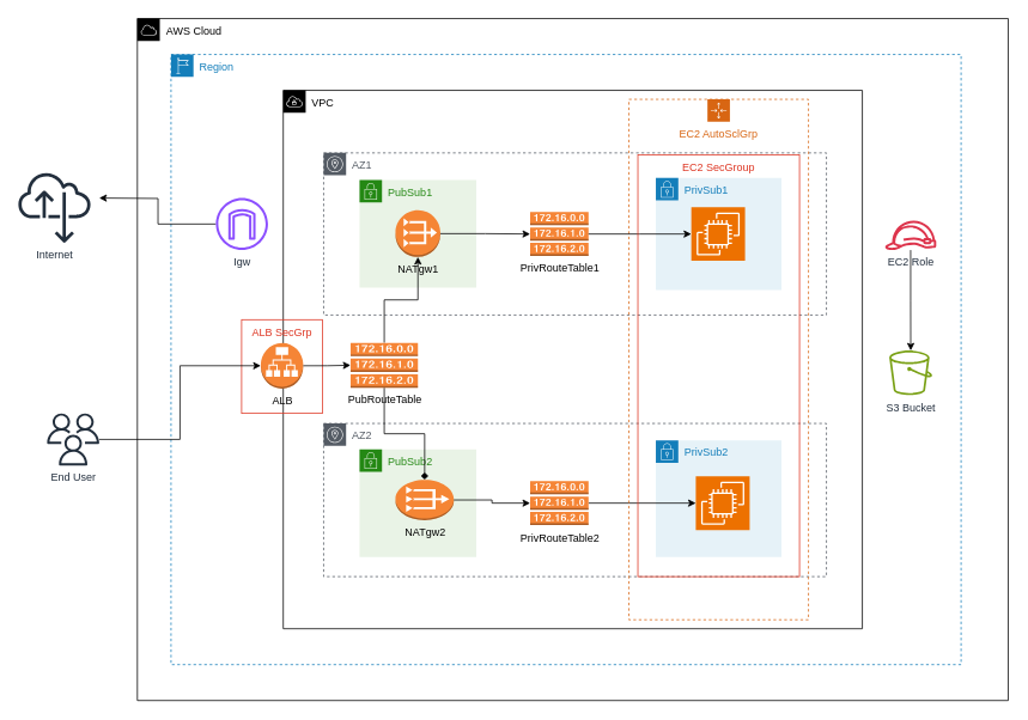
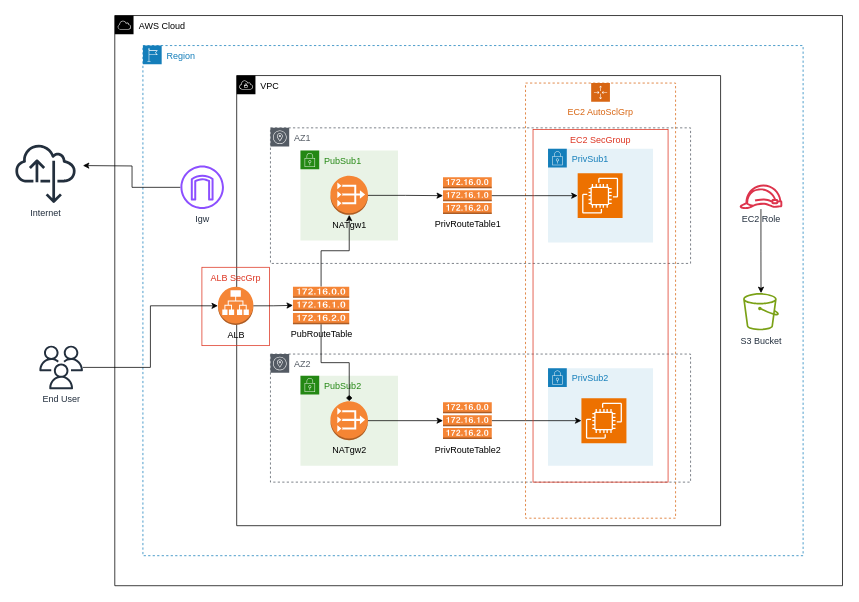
  <mxCell id="0" />
  <mxCell id="1" parent="0" />
  <mxCell id="2" value="AWS Cloud" style="sketch=0;outlineConnect=0;html=1;whiteSpace=wrap;fontSize=12;fontStyle=0;shape=mxgraph.aws4.group;grIcon=mxgraph.aws4.group_aws_cloud;fillColor=none;verticalAlign=top;align=left;spacingLeft=30;dashed=0;" parent="1" vertex="1"><mxGeometry x="152.5" y="20" width="970" height="760" as="geometry" /></mxCell>
  <mxCell id="3" value="VPC" style="sketch=0;outlineConnect=0;html=1;whiteSpace=wrap;fontSize=12;fontStyle=0;shape=mxgraph.aws4.group;grIcon=mxgraph.aws4.group_vpc;verticalAlign=top;align=left;spacingLeft=30;dashed=0;container=0;" parent="1" vertex="1"><mxGeometry x="315" y="100" width="645" height="600" as="geometry" /></mxCell>
  <mxCell id="4" value="AZ2" style="sketch=0;outlineConnect=0;gradientColor=none;html=1;whiteSpace=wrap;fontSize=12;fontStyle=0;shape=mxgraph.aws4.group;grIcon=mxgraph.aws4.group_availability_zone;strokeColor=#545B64;fillColor=none;verticalAlign=top;align=left;spacingLeft=30;fontColor=#545B64;dashed=1;movable=1;resizable=1;rotatable=1;deletable=1;editable=1;locked=0;connectable=1;" vertex="1" parent="1"><mxGeometry x="360" y="471.21" width="560" height="170.71" as="geometry" /></mxCell>
  <mxCell id="5" value="Region&lt;br&gt;" style="points=[[0,0],[0.25,0],[0.5,0],[0.75,0],[1,0],[1,0.25],[1,0.5],[1,0.75],[1,1],[0.75,1],[0.5,1],[0.25,1],[0,1],[0,0.75],[0,0.5],[0,0.25]];outlineConnect=0;gradientColor=none;html=1;whiteSpace=wrap;fontSize=12;fontStyle=0;container=0;pointerEvents=0;collapsible=0;recursiveResize=0;shape=mxgraph.aws4.group;grIcon=mxgraph.aws4.group_region;strokeColor=#147EBA;fillColor=none;verticalAlign=top;align=left;spacingLeft=30;fontColor=#147EBA;dashed=1;" parent="1" vertex="1"><mxGeometry x="190" y="60" width="880" height="680" as="geometry" /></mxCell>
  <mxCell id="6" value="AZ1" style="sketch=0;outlineConnect=0;gradientColor=none;html=1;whiteSpace=wrap;fontSize=12;fontStyle=0;shape=mxgraph.aws4.group;grIcon=mxgraph.aws4.group_availability_zone;strokeColor=#545B64;fillColor=none;verticalAlign=top;align=left;spacingLeft=30;fontColor=#545B64;dashed=1;movable=1;resizable=1;rotatable=1;deletable=1;editable=1;locked=0;connectable=1;" parent="1" vertex="1"><mxGeometry x="360" y="169.71" width="560" height="180.71" as="geometry" /></mxCell>
  <mxCell id="7" value="PubSub1" style="points=[[0,0],[0.25,0],[0.5,0],[0.75,0],[1,0],[1,0.25],[1,0.5],[1,0.75],[1,1],[0.75,1],[0.5,1],[0.25,1],[0,1],[0,0.75],[0,0.5],[0,0.25]];outlineConnect=0;gradientColor=none;html=1;whiteSpace=wrap;fontSize=12;fontStyle=0;container=1;pointerEvents=0;collapsible=0;recursiveResize=0;shape=mxgraph.aws4.group;grIcon=mxgraph.aws4.group_security_group;grStroke=0;strokeColor=#248814;fillColor=#E9F3E6;verticalAlign=top;align=left;spacingLeft=30;fontColor=#248814;dashed=0;" parent="1" vertex="1"><mxGeometry x="400" y="200" width="130" height="120" as="geometry" /></mxCell>
  <mxCell id="8" value="End User&lt;br&gt;" style="sketch=0;outlineConnect=0;fontColor=#232F3E;gradientColor=none;fillColor=#232F3D;strokeColor=none;dashed=0;verticalLabelPosition=bottom;verticalAlign=top;align=center;html=1;fontSize=12;fontStyle=0;aspect=fixed;pointerEvents=1;shape=mxgraph.aws4.users;" vertex="1" parent="1"><mxGeometry x="52" y="460" width="58" height="58" as="geometry" /></mxCell>
  <mxCell id="9" value="PubSub2" style="points=[[0,0],[0.25,0],[0.5,0],[0.75,0],[1,0],[1,0.25],[1,0.5],[1,0.75],[1,1],[0.75,1],[0.5,1],[0.25,1],[0,1],[0,0.75],[0,0.5],[0,0.25]];outlineConnect=0;gradientColor=none;html=1;whiteSpace=wrap;fontSize=12;fontStyle=0;container=1;pointerEvents=0;collapsible=0;recursiveResize=0;shape=mxgraph.aws4.group;grIcon=mxgraph.aws4.group_security_group;grStroke=0;strokeColor=#248814;fillColor=#E9F3E6;verticalAlign=top;align=left;spacingLeft=30;fontColor=#248814;dashed=0;" vertex="1" parent="1"><mxGeometry x="400" y="500" width="130" height="120" as="geometry" /></mxCell>
- <mxCell id="10" value="NATgw2" style="outlineConnect=0;dashed=0;verticalLabelPosition=bottom;verticalAlign=top;align=center;html=1;shape=mxgraph.aws3.vpc_nat_gateway;fillColor=#F58534;gradientColor=none;" vertex="1" parent="9"><mxGeometry x="40" y="34" width="65" height="45" as="geometry" /></mxCell>
+ <mxCell id="10" value="NATgw2" style="outlineConnect=0;dashed=0;verticalLabelPosition=bottom;verticalAlign=top;align=center;html=1;shape=mxgraph.aws3.vpc_nat_gateway;fillColor=#F58534;gradientColor=none;" vertex="1" parent="9"><mxGeometry x="40" y="34" width="50" height="52" as="geometry" /></mxCell>
  <mxCell id="11" value="PrivSub2" style="points=[[0,0],[0.25,0],[0.5,0],[0.75,0],[1,0],[1,0.25],[1,0.5],[1,0.75],[1,1],[0.75,1],[0.5,1],[0.25,1],[0,1],[0,0.75],[0,0.5],[0,0.25]];outlineConnect=0;gradientColor=none;html=1;whiteSpace=wrap;fontSize=12;fontStyle=0;container=1;pointerEvents=0;collapsible=0;recursiveResize=0;shape=mxgraph.aws4.group;grIcon=mxgraph.aws4.group_security_group;grStroke=0;strokeColor=#147EBA;fillColor=#E6F2F8;verticalAlign=top;align=left;spacingLeft=30;fontColor=#147EBA;dashed=0;" vertex="1" parent="1"><mxGeometry x="730" y="490" width="140" height="130" as="geometry" /></mxCell>
  <mxCell id="12" value="" style="sketch=0;points=[[0,0,0],[0.25,0,0],[0.5,0,0],[0.75,0,0],[1,0,0],[0,1,0],[0.25,1,0],[0.5,1,0],[0.75,1,0],[1,1,0],[0,0.25,0],[0,0.5,0],[0,0.75,0],[1,0.25,0],[1,0.5,0],[1,0.75,0]];outlineConnect=0;fontColor=#232F3E;fillColor=#ED7100;strokeColor=#ffffff;dashed=0;verticalLabelPosition=bottom;verticalAlign=top;align=center;html=1;fontSize=12;fontStyle=0;aspect=fixed;shape=mxgraph.aws4.resourceIcon;resIcon=mxgraph.aws4.ec2;" vertex="1" parent="11"><mxGeometry x="44.5" y="40" width="60" height="60" as="geometry" /></mxCell>
  <mxCell id="13" value="Internet" style="sketch=0;outlineConnect=0;fontColor=#232F3E;gradientColor=none;fillColor=#232F3D;strokeColor=none;dashed=0;verticalLabelPosition=bottom;verticalAlign=top;align=center;html=1;fontSize=12;fontStyle=0;aspect=fixed;pointerEvents=1;shape=mxgraph.aws4.internet_alt22;" vertex="1" parent="1"><mxGeometry x="20" y="190" width="80.29" height="80.29" as="geometry" /></mxCell>
  <mxCell id="14" value="" style="edgeStyle=orthogonalEdgeStyle;rounded=0;orthogonalLoop=1;jettySize=auto;html=1;" edge="1" parent="1" source="16" target="22"><mxGeometry relative="1" as="geometry" /></mxCell>
  <mxCell id="15" value="" style="edgeStyle=orthogonalEdgeStyle;rounded=0;orthogonalLoop=1;jettySize=auto;html=1;endArrow=diamond;" edge="1" parent="1" source="16" target="10"><mxGeometry relative="1" as="geometry" /></mxCell>
  <mxCell id="16" value="PubRouteTable&lt;br&gt;" style="outlineConnect=0;dashed=0;verticalLabelPosition=bottom;verticalAlign=top;align=center;html=1;shape=mxgraph.aws3.route_table;fillColor=#F58536;gradientColor=none;" vertex="1" parent="1"><mxGeometry x="390" y="381.35" width="75" height="50" as="geometry" /></mxCell>
  <mxCell id="17" value="PrivRouteTable1" style="outlineConnect=0;dashed=0;verticalLabelPosition=bottom;verticalAlign=top;align=center;html=1;shape=mxgraph.aws3.route_table;fillColor=#F58536;gradientColor=none;" vertex="1" parent="1"><mxGeometry x="590" y="235.57" width="65" height="49" as="geometry" /></mxCell>
  <mxCell id="18" value="" style="edgeStyle=orthogonalEdgeStyle;rounded=0;orthogonalLoop=1;jettySize=auto;html=1;" edge="1" parent="1" source="19" target="12"><mxGeometry relative="1" as="geometry" /></mxCell>
  <mxCell id="19" value="PrivRouteTable2" style="outlineConnect=0;dashed=0;verticalLabelPosition=bottom;verticalAlign=top;align=center;html=1;shape=mxgraph.aws3.route_table;fillColor=#F58536;gradientColor=none;" vertex="1" parent="1"><mxGeometry x="590" y="535.5" width="65" height="49" as="geometry" /></mxCell>
  <mxCell id="20" value="" style="edgeStyle=orthogonalEdgeStyle;rounded=0;orthogonalLoop=1;jettySize=auto;html=1;" edge="1" parent="1" source="10" target="19"><mxGeometry relative="1" as="geometry" /></mxCell>
  <mxCell id="21" value="" style="edgeStyle=orthogonalEdgeStyle;rounded=0;orthogonalLoop=1;jettySize=auto;html=1;" edge="1" parent="1" source="22" target="17"><mxGeometry relative="1" as="geometry" /></mxCell>
  <mxCell id="22" value="NATgw1" style="outlineConnect=0;dashed=0;verticalLabelPosition=bottom;verticalAlign=top;align=center;html=1;shape=mxgraph.aws3.vpc_nat_gateway;fillColor=#F58534;gradientColor=none;" vertex="1" parent="1"><mxGeometry x="440" y="233.65" width="50" height="52" as="geometry" /></mxCell>
  <mxCell id="23" style="edgeStyle=orthogonalEdgeStyle;rounded=0;orthogonalLoop=1;jettySize=auto;html=1;" edge="1" parent="1" source="24"><mxGeometry relative="1" as="geometry"><mxPoint y="220" as="targetPoint" x="110" /></mxGeometry></mxCell>
  <mxCell id="24" value="Igw" style="sketch=0;outlineConnect=0;fontColor=#232F3E;gradientColor=none;fillColor=#8C4FFF;strokeColor=none;dashed=0;verticalLabelPosition=bottom;verticalAlign=top;align=center;html=1;fontSize=12;fontStyle=0;aspect=fixed;pointerEvents=1;shape=mxgraph.aws4.internet_gateway;" vertex="1" parent="1"><mxGeometry x="240" y="220" width="58" height="58" as="geometry" /></mxCell>
  <mxCell id="25" value="PrivSub1" style="points=[[0,0],[0.25,0],[0.5,0],[0.75,0],[1,0],[1,0.25],[1,0.5],[1,0.75],[1,1],[0.75,1],[0.5,1],[0.25,1],[0,1],[0,0.75],[0,0.5],[0,0.25]];outlineConnect=0;gradientColor=none;html=1;whiteSpace=wrap;fontSize=12;fontStyle=0;container=1;pointerEvents=0;collapsible=0;recursiveResize=0;shape=mxgraph.aws4.group;grIcon=mxgraph.aws4.group_security_group;grStroke=0;strokeColor=#147EBA;fillColor=#E6F2F8;verticalAlign=top;align=left;spacingLeft=30;fontColor=#147EBA;dashed=0;" parent="1" vertex="1"><mxGeometry x="730" y="197.69" width="140" height="124.75" as="geometry" /></mxCell>
  <mxCell id="26" value="" style="sketch=0;points=[[0,0,0],[0.25,0,0],[0.5,0,0],[0.75,0,0],[1,0,0],[0,1,0],[0.25,1,0],[0.5,1,0],[0.75,1,0],[1,1,0],[0,0.25,0],[0,0.5,0],[0,0.75,0],[1,0.25,0],[1,0.5,0],[1,0.75,0]];outlineConnect=0;fontColor=#232F3E;fillColor=#ED7100;strokeColor=#ffffff;dashed=0;verticalLabelPosition=bottom;verticalAlign=top;align=center;html=1;fontSize=12;fontStyle=0;aspect=fixed;shape=mxgraph.aws4.resourceIcon;resIcon=mxgraph.aws4.ec2;" vertex="1" parent="25"><mxGeometry x="39.5" y="32.45" width="59.86" height="59.86" as="geometry" /></mxCell>
  <mxCell id="27" value="EC2 AutoSclGrp" style="points=[[0,0],[0.25,0],[0.5,0],[0.75,0],[1,0],[1,0.25],[1,0.5],[1,0.75],[1,1],[0.75,1],[0.5,1],[0.25,1],[0,1],[0,0.75],[0,0.5],[0,0.25]];outlineConnect=0;gradientColor=none;html=1;whiteSpace=wrap;fontSize=12;fontStyle=0;container=1;pointerEvents=0;collapsible=0;recursiveResize=0;shape=mxgraph.aws4.groupCenter;grIcon=mxgraph.aws4.group_auto_scaling_group;grStroke=1;strokeColor=#D86613;fillColor=none;verticalAlign=top;align=center;fontColor=#D86613;dashed=1;spacingTop=25;" vertex="1" parent="1"><mxGeometry x="700" y="110" width="200" height="580" as="geometry" /></mxCell>
  <mxCell id="28" value="" style="edgeStyle=orthogonalEdgeStyle;rounded=0;orthogonalLoop=1;jettySize=auto;html=1;" edge="1" parent="1" source="17" target="26"><mxGeometry relative="1" as="geometry" /></mxCell>
  <mxCell id="29" value="EC2 SecGroup" style="fillColor=none;strokeColor=#DD3522;verticalAlign=top;fontStyle=0;fontColor=#DD3522;whiteSpace=wrap;html=1;" vertex="1" parent="1"><mxGeometry x="710" y="171.92" width="180" height="470" as="geometry" /></mxCell>
  <mxCell id="30" value="ALB SecGrp&lt;br&gt;" style="fillColor=none;strokeColor=#DD3522;verticalAlign=top;fontStyle=0;fontColor=#DD3522;whiteSpace=wrap;html=1;" vertex="1" parent="1"><mxGeometry x="268.63" y="355.57" width="90" height="104.43" as="geometry" /></mxCell>
  <mxCell id="31" value="ALB" style="outlineConnect=0;dashed=0;verticalLabelPosition=bottom;verticalAlign=top;align=center;html=1;shape=mxgraph.aws3.application_load_balancer;fillColor=#F58536;gradientColor=none;" vertex="1" parent="1"><mxGeometry x="290.01" y="381.35" width="47.25" height="51.13" as="geometry" /></mxCell>
  <mxCell id="32" style="edgeStyle=orthogonalEdgeStyle;rounded=0;orthogonalLoop=1;jettySize=auto;html=1;exitX=1;exitY=0.5;exitDx=0;exitDy=0;exitPerimeter=0;entryX=0;entryY=0.5;entryDx=0;entryDy=0;entryPerimeter=0;" edge="1" parent="1" source="31" target="16"><mxGeometry relative="1" as="geometry" /></mxCell>
  <mxCell id="33" style="edgeStyle=orthogonalEdgeStyle;rounded=0;orthogonalLoop=1;jettySize=auto;html=1;entryX=0;entryY=0.5;entryDx=0;entryDy=0;entryPerimeter=0;" edge="1" parent="1" source="8" target="31"><mxGeometry relative="1" as="geometry" /></mxCell>
  <mxCell id="34" value="" style="edgeStyle=orthogonalEdgeStyle;rounded=0;orthogonalLoop=1;jettySize=auto;html=1;" edge="1" parent="1" source="35" target="36"><mxGeometry relative="1" as="geometry" /></mxCell>
  <mxCell id="35" value="EC2 Role" style="sketch=0;outlineConnect=0;fontColor=#232F3E;gradientColor=none;fillColor=#DD344C;strokeColor=none;dashed=0;verticalLabelPosition=bottom;verticalAlign=top;align=center;html=1;fontSize=12;fontStyle=0;aspect=fixed;pointerEvents=1;shape=mxgraph.aws4.role;rotation=0;" vertex="1" parent="1"><mxGeometry x="984.85" y="245.28" width="58" height="32.72" as="geometry" /></mxCell>
  <mxCell id="36" value="S3 Bucket" style="sketch=0;outlineConnect=0;fontColor=#232F3E;gradientColor=none;fillColor=#7AA116;strokeColor=none;dashed=0;verticalLabelPosition=bottom;verticalAlign=top;align=center;html=1;fontSize=12;fontStyle=0;aspect=fixed;pointerEvents=1;shape=mxgraph.aws4.bucket;" vertex="1" parent="1"><mxGeometry x="990.01" y="390" width="47.69" height="49.6" as="geometry" /></mxCell>
